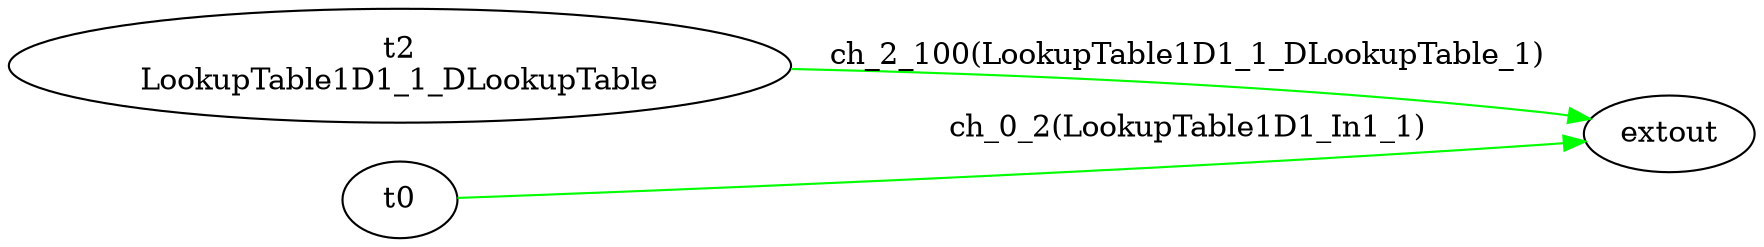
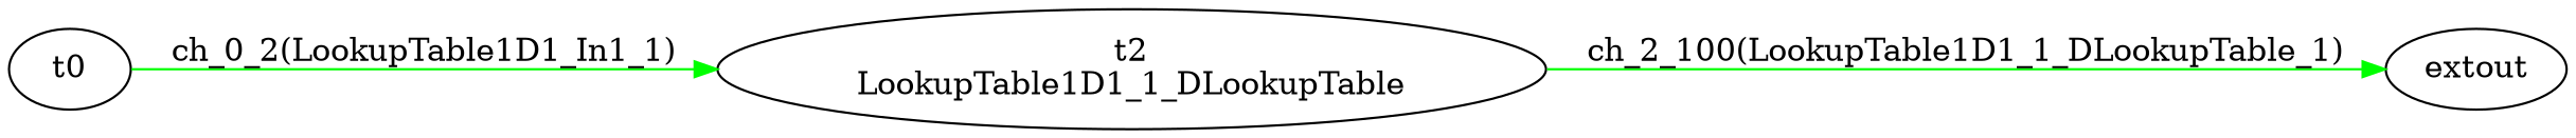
  digraph {
    rankdir=LR
    edge [color=green]
    n1 [label="t2\nLookupTable1D1_1_DLookupTable"]
    n2 [label=extout]
    t0
    n1 -> n2 [label="ch_2_100(LookupTable1D1_1_DLookupTable_1)"]
-   t0 -> n2 [label="ch_0_2(LookupTable1D1_In1_1)"]
+   t0 -> n1 [label="ch_0_2(LookupTable1D1_In1_1)"]
  }
